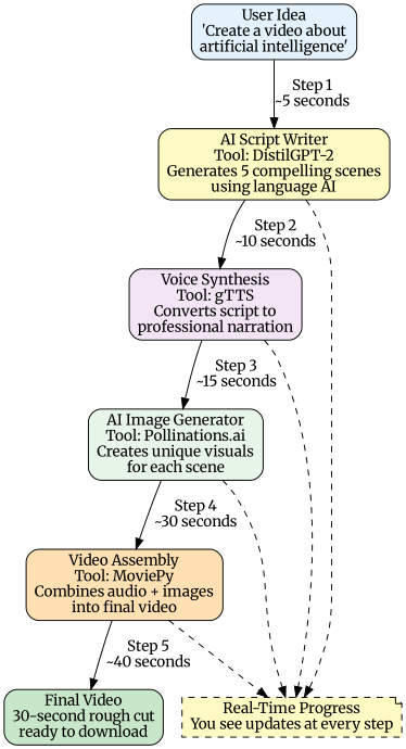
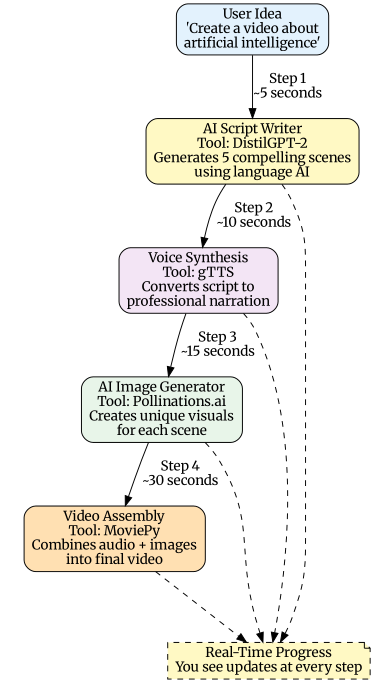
  digraph {
    rankdir=TB
    fontname=Merriweather
    node [fillcolor="#FFF9C4" shape=box style="rounded,filled" fontname=Merriweather]
    edge [fontname=Merriweather]
    n1 [fillcolor="#E3F2FD" label="User Idea\n'Create a video about\nartificial intelligence'"]
    n2 [label="AI Script Writer\nTool: DistilGPT-2\nGenerates 5 compelling scenes\nusing language AI"]
    n3 [fillcolor="#F3E5F5" label="Voice Synthesis\nTool: gTTS\nConverts script to\nprofessional narration"]
    n4 [label="Real-Time Progress\nYou see updates at every step" shape=note style="filled,dashed"]
    n5 [fillcolor="#E8F5E9" label="AI Image Generator\nTool: Pollinations.ai\nCreates unique visuals\nfor each scene"]
    n6 [fillcolor="#FFE0B2" label="Video Assembly\nTool: MoviePy\nCombines audio + images\ninto final video"]
-   n7 [fillcolor="#C8E6C9" label="Final Video\n30-second rough cut\nready to download"]
    n1 -> n2 [label="Step 1\n~5 seconds"]
    n2 -> n3 [label="Step 2\n~10 seconds"]
    n2 -> n4 [style=dashed]
    n3 -> n4 [style=dashed]
    n3 -> n5 [label="Step 3\n~15 seconds"]
    n5 -> n4 [style=dashed]
    n5 -> n6 [label="Step 4\n~30 seconds"]
    n6 -> n4 [style=dashed]
-   n6 -> n7 [label="Step 5\n~40 seconds"]
  }
